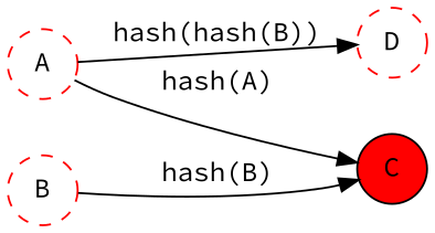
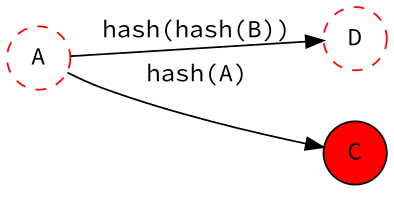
  digraph {
    fontname="Source Code Pro"
    rankdir=LR
    node [color=red fontname="Source Code Pro" shape=circle style=dashed]
    edge [fontname="Source Code Pro"]
    C [color=black fillcolor=red style=filled]
    A
    D
-   B
    A -> C [label="hash(A)"]
    A -> D [label="hash(hash(B))"]
-   B -> C [label="hash(B)"]
  }
